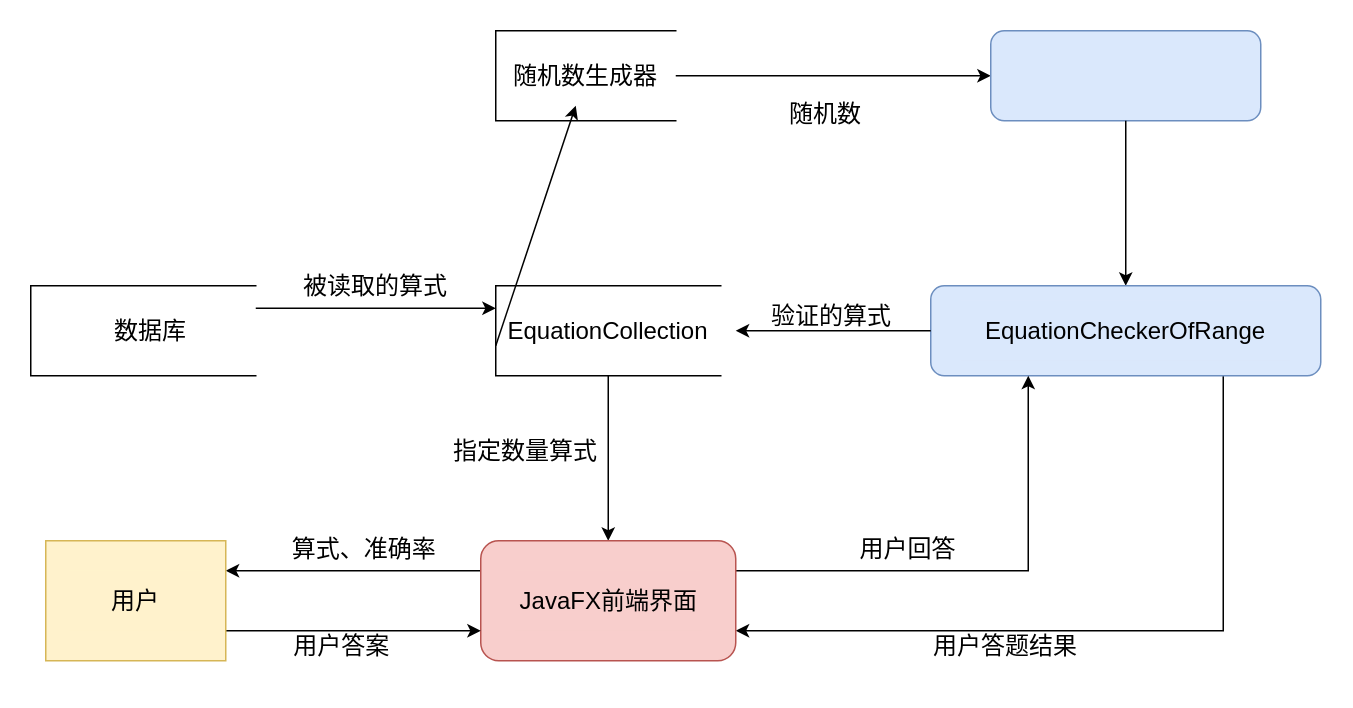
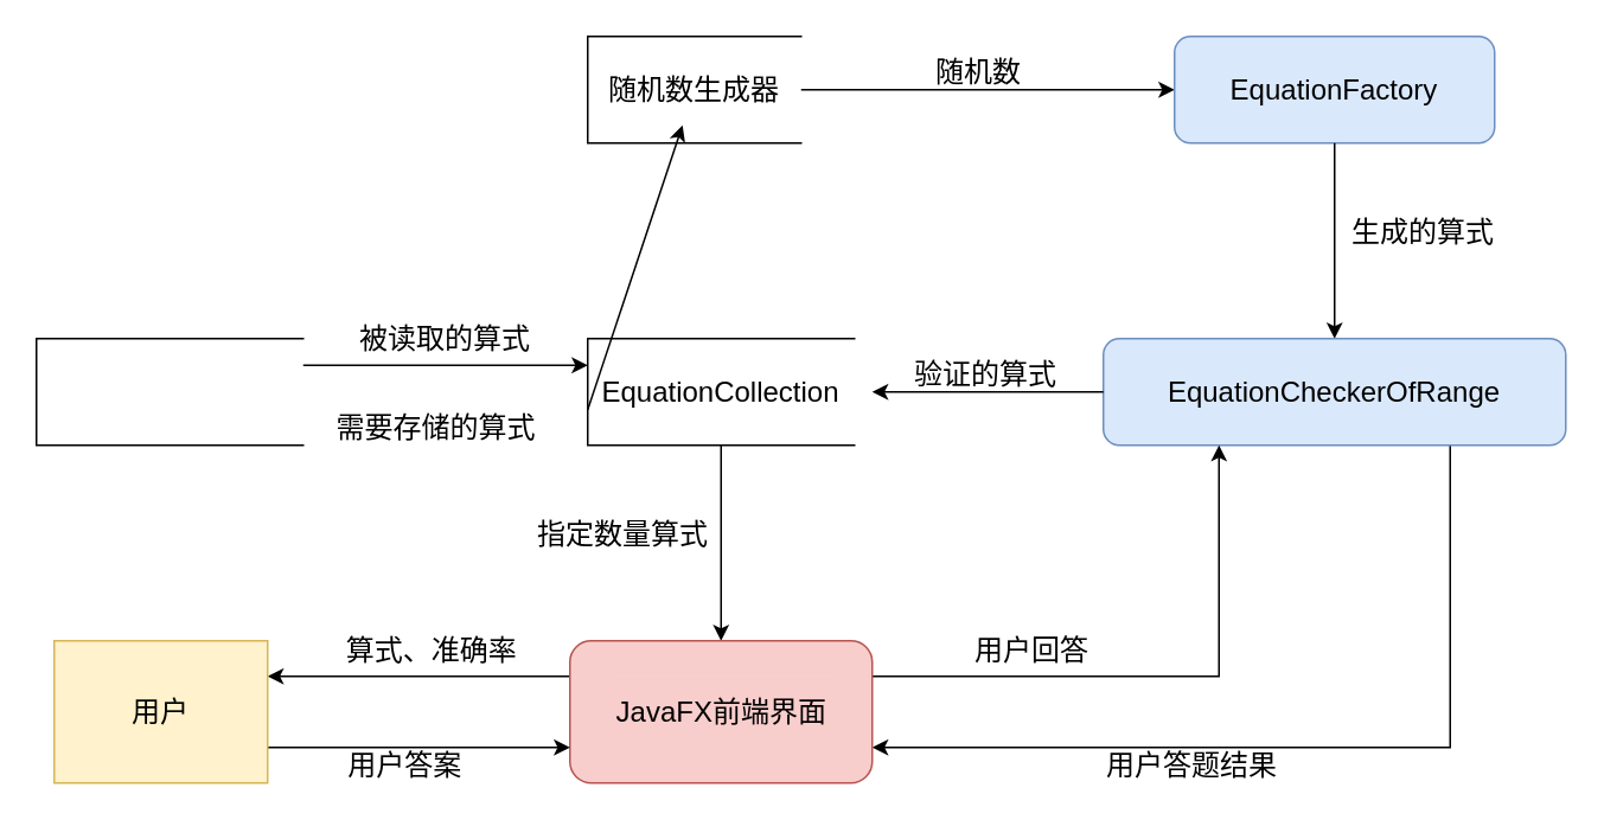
  <mxCell id="0" />
  <mxCell id="1" parent="0" />
  <mxCell id="2" value="" style="shape=partialRectangle;whiteSpace=wrap;html=1;left=0;right=0;fillColor=none;strokeColor=#000000;" vertex="1" parent="1"><mxGeometry x="330" y="20" width="120" height="60" as="geometry" /></mxCell>
  <mxCell id="3" value="" style="endArrow=none;html=1;rounded=0;entryX=0;entryY=0;entryDx=0;entryDy=0;exitX=0;exitY=1;exitDx=0;exitDy=0;fillColor=#ffe6cc;strokeColor=#000000;" edge="1" parent="1" source="2" target="2"><mxGeometry width="50" height="50" relative="1" as="geometry"><mxPoint x="260" y="130" as="sourcePoint" /><mxPoint x="310" y="80" as="targetPoint" /></mxGeometry></mxCell>
  <mxCell id="4" value="随机数生成器" style="rounded=0;whiteSpace=wrap;html=1;fillColor=none;strokeColor=none;fontSize=16;" vertex="1" parent="1"><mxGeometry x="330" y="30" width="120" height="40" as="geometry" /></mxCell>
  <mxCell id="5" value="" style="endArrow=classic;html=1;rounded=0;exitX=1;exitY=0.5;exitDx=0;exitDy=0;" edge="1" parent="1" source="4"><mxGeometry width="50" height="50" relative="1" as="geometry"><mxPoint x="600" y="10" as="sourcePoint" /><mxPoint x="660" y="50" as="targetPoint" /></mxGeometry></mxCell>
  <mxCell id="6" value="" style="rounded=1;whiteSpace=wrap;html=1;fillColor=#dae8fc;strokeColor=#6c8ebf;" vertex="1" parent="1"><mxGeometry x="660" y="20" width="180" height="60" as="geometry" /></mxCell>
- <mxCell id="7" value="随机数" style="rounded=0;whiteSpace=wrap;html=1;fillColor=none;strokeColor=none;fontSize=16;" vertex="1" parent="1"><mxGeometry x="490" y="55" width="120" height="40" as="geometry" /></mxCell>
+ <mxCell id="7" value="随机数" style="rounded=0;whiteSpace=wrap;html=1;fillColor=none;strokeColor=none;fontSize=16;" vertex="1" parent="1"><mxGeometry x="490" y="20" width="120" height="40" as="geometry" /></mxCell>
+ <mxCell id="8" value=" EquationFactory" style="rounded=0;whiteSpace=wrap;html=1;fillColor=#dae8fc;strokeColor=none;fontSize=16;" vertex="1" parent="1"><mxGeometry x="675" y="30" width="150" height="40" as="geometry" /></mxCell>
  <mxCell id="9" value="" style="endArrow=classic;html=1;rounded=0;exitX=0.5;exitY=1;exitDx=0;exitDy=0;" edge="1" parent="1" source="6"><mxGeometry width="50" height="50" relative="1" as="geometry"><mxPoint x="770" y="210" as="sourcePoint" /><mxPoint x="750" y="190" as="targetPoint" /></mxGeometry></mxCell>
+ <mxCell id="10" value="生成的算式" style="rounded=0;whiteSpace=wrap;html=1;fillColor=none;strokeColor=none;fontSize=16;" vertex="1" parent="1"><mxGeometry x="740" y="110" width="120" height="40" as="geometry" /></mxCell>
  <mxCell id="11" style="edgeStyle=orthogonalEdgeStyle;rounded=0;orthogonalLoop=1;jettySize=auto;html=1;exitX=0.75;exitY=1;exitDx=0;exitDy=0;entryX=1;entryY=0.75;entryDx=0;entryDy=0;" edge="1" parent="1" source="12" target="21"><mxGeometry relative="1" as="geometry" /></mxCell>
  <mxCell id="12" value="" style="rounded=1;whiteSpace=wrap;html=1;fillColor=#dae8fc;strokeColor=#6c8ebf;" vertex="1" parent="1"><mxGeometry x="620" y="190" width="260" height="60" as="geometry" /></mxCell>
  <mxCell id="13" value="EquationCheckerOfRange" style="rounded=0;whiteSpace=wrap;html=1;fillColor=#dae8fc;strokeColor=none;fontSize=16;" vertex="1" parent="1"><mxGeometry x="640" y="200" width="220" height="40" as="geometry" /></mxCell>
  <mxCell id="14" value="" style="endArrow=classic;html=1;rounded=0;entryX=1;entryY=0.5;entryDx=0;entryDy=0;exitX=0;exitY=0.5;exitDx=0;exitDy=0;" edge="1" parent="1" source="12"><mxGeometry width="50" height="50" relative="1" as="geometry"><mxPoint x="500" y="340" as="sourcePoint" /><mxPoint x="490" y="220" as="targetPoint" /></mxGeometry></mxCell>
  <mxCell id="15" style="edgeStyle=orthogonalEdgeStyle;rounded=0;orthogonalLoop=1;jettySize=auto;html=1;exitX=0.5;exitY=1;exitDx=0;exitDy=0;entryX=0.5;entryY=0;entryDx=0;entryDy=0;" edge="1" parent="1" source="16" target="21"><mxGeometry relative="1" as="geometry" /></mxCell>
  <mxCell id="16" value="" style="shape=partialRectangle;whiteSpace=wrap;html=1;left=0;right=0;fillColor=none;strokeColor=#000000;" vertex="1" parent="1"><mxGeometry x="330" y="190" width="150" height="60" as="geometry" /></mxCell>
  <mxCell id="17" value="" style="endArrow=none;html=1;rounded=0;entryX=0;entryY=0;entryDx=0;entryDy=0;exitX=0;exitY=1;exitDx=0;exitDy=0;fillColor=#ffe6cc;strokeColor=#000000;" edge="1" parent="1" source="16" target="16"><mxGeometry width="50" height="50" relative="1" as="geometry"><mxPoint x="220" y="260" as="sourcePoint" /><mxPoint x="270" y="210" as="targetPoint" /></mxGeometry></mxCell>
  <mxCell id="18" value="验证的算式" style="rounded=0;whiteSpace=wrap;html=1;fillColor=none;strokeColor=none;fontSize=16;" vertex="1" parent="1"><mxGeometry x="494" y="190" width="120" height="40" as="geometry" /></mxCell>
  <mxCell id="19" style="edgeStyle=orthogonalEdgeStyle;rounded=0;orthogonalLoop=1;jettySize=auto;html=1;exitX=0;exitY=0.25;exitDx=0;exitDy=0;entryX=1;entryY=0.25;entryDx=0;entryDy=0;" edge="1" parent="1" source="21" target="24"><mxGeometry relative="1" as="geometry" /></mxCell>
  <mxCell id="20" style="edgeStyle=orthogonalEdgeStyle;rounded=0;orthogonalLoop=1;jettySize=auto;html=1;exitX=1;exitY=0.25;exitDx=0;exitDy=0;entryX=0.25;entryY=1;entryDx=0;entryDy=0;" edge="1" parent="1" source="21" target="12"><mxGeometry relative="1" as="geometry" /></mxCell>
  <mxCell id="21" value="" style="rounded=1;whiteSpace=wrap;html=1;fillColor=#f8cecc;strokeColor=#b85450;" vertex="1" parent="1"><mxGeometry x="320" y="360" width="170" height="80" as="geometry" /></mxCell>
  <mxCell id="22" value="JavaFX前端界面" style="rounded=0;whiteSpace=wrap;html=1;fillColor=#f8cecc;strokeColor=none;fontSize=16;" vertex="1" parent="1"><mxGeometry x="342.5" y="380" width="125" height="40" as="geometry" /></mxCell>
  <mxCell id="23" style="edgeStyle=orthogonalEdgeStyle;rounded=0;orthogonalLoop=1;jettySize=auto;html=1;exitX=1;exitY=0.75;exitDx=0;exitDy=0;entryX=0;entryY=0.75;entryDx=0;entryDy=0;" edge="1" parent="1" source="24" target="21"><mxGeometry relative="1" as="geometry" /></mxCell>
  <mxCell id="24" value="" style="rounded=0;whiteSpace=wrap;html=1;fillColor=#fff2cc;strokeColor=#d6b656;" vertex="1" parent="1"><mxGeometry x="30" y="360" width="120" height="80" as="geometry" /></mxCell>
  <mxCell id="25" value="用户" style="rounded=0;whiteSpace=wrap;html=1;fillColor=#fff2cc;strokeColor=none;fontSize=16;" vertex="1" parent="1"><mxGeometry x="45" y="380" width="90" height="40" as="geometry" /></mxCell>
  <mxCell id="26" value="算式、准确率" style="rounded=0;whiteSpace=wrap;html=1;fillColor=none;strokeColor=none;fontSize=16;" vertex="1" parent="1"><mxGeometry x="180" y="345" width="125" height="40" as="geometry" /></mxCell>
  <mxCell id="27" value="指定数量算式" style="rounded=0;whiteSpace=wrap;html=1;fillColor=none;strokeColor=none;fontSize=16;" vertex="1" parent="1"><mxGeometry x="290" y="280" width="120" height="40" as="geometry" /></mxCell>
  <mxCell id="28" value="用户答案" style="rounded=0;whiteSpace=wrap;html=1;fillColor=none;strokeColor=none;fontSize=16;" vertex="1" parent="1"><mxGeometry x="165" y="410" width="125" height="40" as="geometry" /></mxCell>
- <mxCell id="29" value="用户回答" style="rounded=0;whiteSpace=wrap;html=1;fillColor=none;strokeColor=none;fontSize=16;" vertex="1" parent="1"><mxGeometry x="545" y="345" width="120" height="40" as="geometry" /></mxCell>
+ <mxCell id="29" value="用户回答" style="rounded=0;whiteSpace=wrap;html=1;fillColor=none;strokeColor=none;fontSize=16;" vertex="1" parent="1"><mxGeometry x="520" y="345" width="120" height="40" as="geometry" /></mxCell>
  <mxCell id="30" value="用户答题结果" style="rounded=0;whiteSpace=wrap;html=1;fillColor=none;strokeColor=none;fontSize=16;" vertex="1" parent="1"><mxGeometry x="610" y="410" width="120" height="40" as="geometry" /></mxCell>
  <mxCell id="31" value="" style="shape=partialRectangle;whiteSpace=wrap;html=1;left=0;right=0;fillColor=none;strokeColor=#000000;" vertex="1" parent="1"><mxGeometry x="20" y="190" width="150" height="60" as="geometry" /></mxCell>
  <mxCell id="32" value="" style="endArrow=none;html=1;rounded=0;entryX=0;entryY=0;entryDx=0;entryDy=0;exitX=0;exitY=1;exitDx=0;exitDy=0;fillColor=#ffe6cc;strokeColor=#000000;" edge="1" parent="1" source="31" target="31"><mxGeometry width="50" height="50" relative="1" as="geometry"><mxPoint x="-50" y="360" as="sourcePoint" /><mxPoint x="0" y="310" as="targetPoint" /></mxGeometry></mxCell>
  <mxCell id="33" value="" style="endArrow=classic;html=1;rounded=0;exitX=1;exitY=0.25;exitDx=0;exitDy=0;fillColor=#ffe6cc;strokeColor=#000000;" edge="1" parent="1" source="31"><mxGeometry width="50" height="50" relative="1" as="geometry"><mxPoint x="260" y="230" as="sourcePoint" /><mxPoint x="330" y="205" as="targetPoint" /></mxGeometry></mxCell>
  <mxCell id="34" value="" style="endArrow=classic;html=1;rounded=0;exitX=0;exitY=0.75;exitDx=0;exitDy=0;fillColor=#ffe6cc;strokeColor=#000000;" edge="1" parent="1" source="37" target="4"><mxGeometry width="50" height="50" relative="1" as="geometry"><mxPoint x="320" y="230" as="sourcePoint" /><mxPoint x="180" y="230" as="targetPoint" /></mxGeometry></mxCell>
  <mxCell id="35" value="被读取的算式" style="rounded=0;whiteSpace=wrap;html=1;fillColor=none;strokeColor=none;fontSize=16;" vertex="1" parent="1"><mxGeometry x="190" y="170" width="120" height="40" as="geometry" /></mxCell>
+ <mxCell id="36" value="需要存储的算式" style="rounded=0;whiteSpace=wrap;html=1;fillColor=none;strokeColor=none;fontSize=16;" vertex="1" parent="1"><mxGeometry x="185" y="220" width="120" height="40" as="geometry" /></mxCell>
  <mxCell id="37" value="EquationCollection" style="rounded=0;whiteSpace=wrap;html=1;fillColor=none;strokeColor=none;fontSize=16;" vertex="1" parent="1"><mxGeometry x="330" y="200" width="150" height="40" as="geometry" /></mxCell>
- <mxCell id="38" value="数据库" style="rounded=0;whiteSpace=wrap;html=1;fillColor=none;strokeColor=none;fontSize=16;" vertex="1" parent="1"><mxGeometry x="30" y="200" width="140" height="40" as="geometry" /></mxCell>
